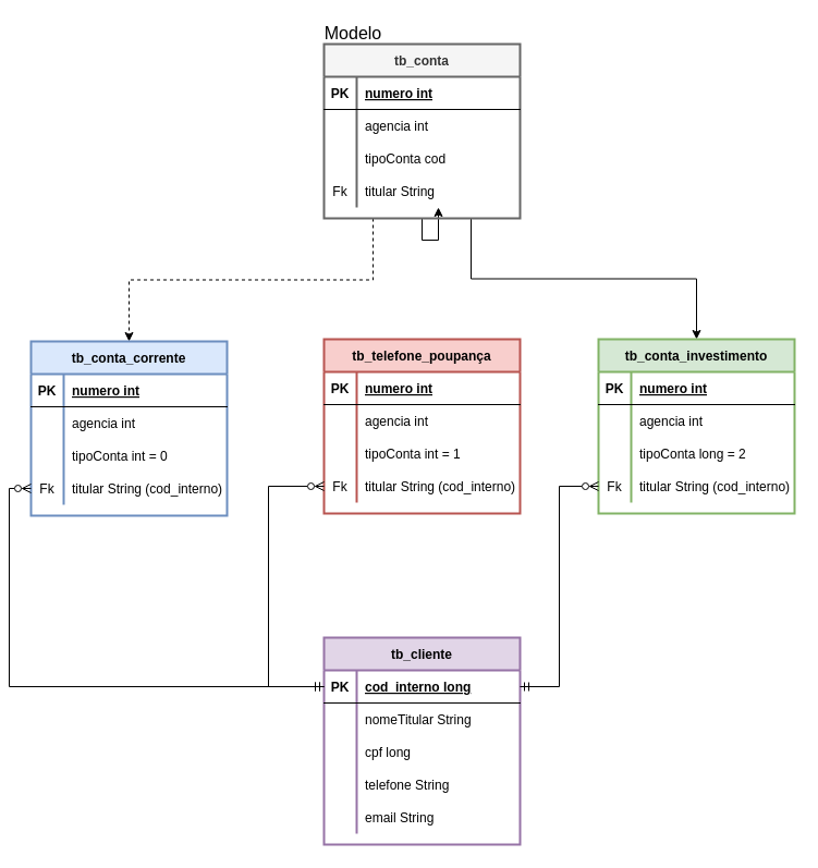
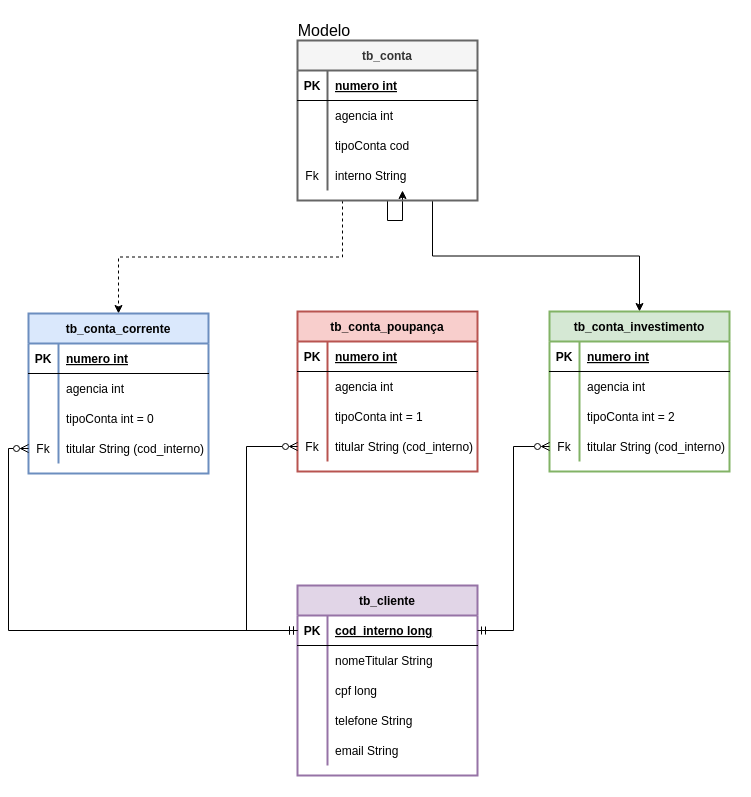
  <mxCell id="0" />
  <mxCell id="1" parent="0" />
  <mxCell id="2" style="edgeStyle=orthogonalEdgeStyle;rounded=0;orthogonalLoop=1;jettySize=auto;html=1;exitX=0.5;exitY=1;exitDx=0;exitDy=0;" edge="1" parent="1" source="5" target="17"><mxGeometry relative="1" as="geometry" /></mxCell>
  <mxCell id="3" style="edgeStyle=orthogonalEdgeStyle;rounded=0;orthogonalLoop=1;jettySize=auto;html=1;exitX=0.75;exitY=1;exitDx=0;exitDy=0;entryX=0.5;entryY=0;entryDx=0;entryDy=0;" edge="1" parent="1" source="5" target="60"><mxGeometry relative="1" as="geometry" /></mxCell>
  <mxCell id="4" style="edgeStyle=orthogonalEdgeStyle;rounded=0;orthogonalLoop=1;jettySize=auto;html=1;exitX=0.25;exitY=1;exitDx=0;exitDy=0;entryX=0.5;entryY=0;entryDx=0;entryDy=0;dashed=1;" edge="1" parent="1" source="5" target="34"><mxGeometry relative="1" as="geometry" /></mxCell>
  <mxCell id="5" value="tb_conta" style="shape=table;startSize=30;container=1;collapsible=1;childLayout=tableLayout;fixedRows=1;rowLines=0;fontStyle=1;align=center;resizeLast=1;fillColor=#f5f5f5;strokeColor=#666666;fontColor=#333333;strokeWidth=2;" vertex="1" parent="1"><mxGeometry x="289" y="40" width="180" height="160" as="geometry" /></mxCell>
  <mxCell id="6" value="" style="shape=partialRectangle;collapsible=0;dropTarget=0;pointerEvents=0;fillColor=none;top=0;left=0;bottom=1;right=0;points=[[0,0.5],[1,0.5]];portConstraint=eastwest;" vertex="1" parent="5"><mxGeometry y="30" width="180" height="30" as="geometry" /></mxCell>
  <mxCell id="7" value="PK" style="shape=partialRectangle;connectable=0;fillColor=none;top=0;left=0;bottom=0;right=0;fontStyle=1;overflow=hidden;" vertex="1" parent="6"><mxGeometry width="30" height="30" as="geometry"><mxRectangle width="30" height="30" as="alternateBounds" /></mxGeometry></mxCell>
  <mxCell id="8" value="numero int" style="shape=partialRectangle;connectable=0;fillColor=none;top=0;left=0;bottom=0;right=0;align=left;spacingLeft=6;fontStyle=5;overflow=hidden;" vertex="1" parent="6"><mxGeometry x="30" width="150" height="30" as="geometry"><mxRectangle width="150" height="30" as="alternateBounds" /></mxGeometry></mxCell>
  <mxCell id="9" value="" style="shape=partialRectangle;collapsible=0;dropTarget=0;pointerEvents=0;fillColor=none;top=0;left=0;bottom=0;right=0;points=[[0,0.5],[1,0.5]];portConstraint=eastwest;" vertex="1" parent="5"><mxGeometry y="60" width="180" height="30" as="geometry" /></mxCell>
  <mxCell id="10" value="" style="shape=partialRectangle;connectable=0;fillColor=none;top=0;left=0;bottom=0;right=0;editable=1;overflow=hidden;" vertex="1" parent="9"><mxGeometry width="30" height="30" as="geometry"><mxRectangle width="30" height="30" as="alternateBounds" /></mxGeometry></mxCell>
  <mxCell id="11" value="agencia int" style="shape=partialRectangle;connectable=0;fillColor=none;top=0;left=0;bottom=0;right=0;align=left;spacingLeft=6;overflow=hidden;" vertex="1" parent="9"><mxGeometry x="30" width="150" height="30" as="geometry"><mxRectangle width="150" height="30" as="alternateBounds" /></mxGeometry></mxCell>
  <mxCell id="12" value="" style="shape=partialRectangle;collapsible=0;dropTarget=0;pointerEvents=0;fillColor=none;top=0;left=0;bottom=0;right=0;points=[[0,0.5],[1,0.5]];portConstraint=eastwest;" vertex="1" parent="5"><mxGeometry y="90" width="180" height="30" as="geometry" /></mxCell>
  <mxCell id="13" value="" style="shape=partialRectangle;connectable=0;fillColor=none;top=0;left=0;bottom=0;right=0;editable=1;overflow=hidden;" vertex="1" parent="12"><mxGeometry width="30" height="30" as="geometry"><mxRectangle width="30" height="30" as="alternateBounds" /></mxGeometry></mxCell>
  <mxCell id="14" value="tipoConta cod" style="shape=partialRectangle;connectable=0;fillColor=none;top=0;left=0;bottom=0;right=0;align=left;spacingLeft=6;overflow=hidden;" vertex="1" parent="12"><mxGeometry x="30" width="150" height="30" as="geometry"><mxRectangle width="150" height="30" as="alternateBounds" /></mxGeometry></mxCell>
  <mxCell id="15" value="" style="shape=partialRectangle;collapsible=0;dropTarget=0;pointerEvents=0;fillColor=none;top=0;left=0;bottom=0;right=0;points=[[0,0.5],[1,0.5]];portConstraint=eastwest;" vertex="1" parent="5"><mxGeometry y="120" width="180" height="30" as="geometry" /></mxCell>
  <mxCell id="16" value="Fk" style="shape=partialRectangle;connectable=0;fillColor=none;top=0;left=0;bottom=0;right=0;editable=1;overflow=hidden;" vertex="1" parent="15"><mxGeometry width="30" height="30" as="geometry"><mxRectangle width="30" height="30" as="alternateBounds" /></mxGeometry></mxCell>
- <mxCell id="17" value="titular String" style="shape=partialRectangle;connectable=0;fillColor=none;top=0;left=0;bottom=0;right=0;align=left;spacingLeft=6;overflow=hidden;" vertex="1" parent="15"><mxGeometry x="30" width="150" height="30" as="geometry"><mxRectangle width="150" height="30" as="alternateBounds" /></mxGeometry></mxCell>
+ <mxCell id="17" value="interno String" style="shape=partialRectangle;connectable=0;fillColor=none;top=0;left=0;bottom=0;right=0;align=left;spacingLeft=6;overflow=hidden;" vertex="1" parent="15"><mxGeometry x="30" width="150" height="30" as="geometry"><mxRectangle width="150" height="30" as="alternateBounds" /></mxGeometry></mxCell>
  <mxCell id="18" value="tb_cliente" style="shape=table;startSize=30;container=1;collapsible=1;childLayout=tableLayout;fixedRows=1;rowLines=0;fontStyle=1;align=center;resizeLast=1;fillColor=#e1d5e7;strokeColor=#9673a6;strokeWidth=2;" vertex="1" parent="1"><mxGeometry x="289" y="585" width="180" height="190" as="geometry" /></mxCell>
  <mxCell id="19" value="" style="shape=partialRectangle;collapsible=0;dropTarget=0;pointerEvents=0;fillColor=none;top=0;left=0;bottom=1;right=0;points=[[0,0.5],[1,0.5]];portConstraint=eastwest;" vertex="1" parent="18"><mxGeometry y="30" width="180" height="30" as="geometry" /></mxCell>
  <mxCell id="20" value="PK" style="shape=partialRectangle;connectable=0;fillColor=none;top=0;left=0;bottom=0;right=0;fontStyle=1;overflow=hidden;" vertex="1" parent="19"><mxGeometry width="30" height="30" as="geometry"><mxRectangle width="30" height="30" as="alternateBounds" /></mxGeometry></mxCell>
  <mxCell id="21" value="cod_interno long" style="shape=partialRectangle;connectable=0;fillColor=none;top=0;left=0;bottom=0;right=0;align=left;spacingLeft=6;fontStyle=5;overflow=hidden;" vertex="1" parent="19"><mxGeometry x="30" width="150" height="30" as="geometry"><mxRectangle width="150" height="30" as="alternateBounds" /></mxGeometry></mxCell>
  <mxCell id="22" value="" style="shape=partialRectangle;collapsible=0;dropTarget=0;pointerEvents=0;fillColor=none;top=0;left=0;bottom=0;right=0;points=[[0,0.5],[1,0.5]];portConstraint=eastwest;" vertex="1" parent="18"><mxGeometry y="60" width="180" height="30" as="geometry" /></mxCell>
  <mxCell id="23" value="" style="shape=partialRectangle;connectable=0;fillColor=none;top=0;left=0;bottom=0;right=0;editable=1;overflow=hidden;" vertex="1" parent="22"><mxGeometry width="30" height="30" as="geometry"><mxRectangle width="30" height="30" as="alternateBounds" /></mxGeometry></mxCell>
  <mxCell id="24" value="nomeTitular String" style="shape=partialRectangle;connectable=0;fillColor=none;top=0;left=0;bottom=0;right=0;align=left;spacingLeft=6;overflow=hidden;" vertex="1" parent="22"><mxGeometry x="30" width="150" height="30" as="geometry"><mxRectangle width="150" height="30" as="alternateBounds" /></mxGeometry></mxCell>
  <mxCell id="25" value="" style="shape=partialRectangle;collapsible=0;dropTarget=0;pointerEvents=0;fillColor=none;top=0;left=0;bottom=0;right=0;points=[[0,0.5],[1,0.5]];portConstraint=eastwest;" vertex="1" parent="18"><mxGeometry y="90" width="180" height="30" as="geometry" /></mxCell>
  <mxCell id="26" value="" style="shape=partialRectangle;connectable=0;fillColor=none;top=0;left=0;bottom=0;right=0;editable=1;overflow=hidden;" vertex="1" parent="25"><mxGeometry width="30" height="30" as="geometry"><mxRectangle width="30" height="30" as="alternateBounds" /></mxGeometry></mxCell>
  <mxCell id="27" value="cpf long" style="shape=partialRectangle;connectable=0;fillColor=none;top=0;left=0;bottom=0;right=0;align=left;spacingLeft=6;overflow=hidden;" vertex="1" parent="25"><mxGeometry x="30" width="150" height="30" as="geometry"><mxRectangle width="150" height="30" as="alternateBounds" /></mxGeometry></mxCell>
  <mxCell id="28" value="" style="shape=partialRectangle;collapsible=0;dropTarget=0;pointerEvents=0;fillColor=none;top=0;left=0;bottom=0;right=0;points=[[0,0.5],[1,0.5]];portConstraint=eastwest;" vertex="1" parent="18"><mxGeometry y="120" width="180" height="30" as="geometry" /></mxCell>
  <mxCell id="29" value="" style="shape=partialRectangle;connectable=0;fillColor=none;top=0;left=0;bottom=0;right=0;editable=1;overflow=hidden;" vertex="1" parent="28"><mxGeometry width="30" height="30" as="geometry"><mxRectangle width="30" height="30" as="alternateBounds" /></mxGeometry></mxCell>
  <mxCell id="30" value="telefone String" style="shape=partialRectangle;connectable=0;fillColor=none;top=0;left=0;bottom=0;right=0;align=left;spacingLeft=6;overflow=hidden;" vertex="1" parent="28"><mxGeometry x="30" width="150" height="30" as="geometry"><mxRectangle width="150" height="30" as="alternateBounds" /></mxGeometry></mxCell>
  <mxCell id="31" style="shape=partialRectangle;collapsible=0;dropTarget=0;pointerEvents=0;fillColor=none;top=0;left=0;bottom=0;right=0;points=[[0,0.5],[1,0.5]];portConstraint=eastwest;" vertex="1" parent="18"><mxGeometry y="150" width="180" height="30" as="geometry" /></mxCell>
  <mxCell id="32" style="shape=partialRectangle;connectable=0;fillColor=none;top=0;left=0;bottom=0;right=0;editable=1;overflow=hidden;" vertex="1" parent="31"><mxGeometry width="30" height="30" as="geometry"><mxRectangle width="30" height="30" as="alternateBounds" /></mxGeometry></mxCell>
  <mxCell id="33" value="email String" style="shape=partialRectangle;connectable=0;fillColor=none;top=0;left=0;bottom=0;right=0;align=left;spacingLeft=6;overflow=hidden;" vertex="1" parent="31"><mxGeometry x="30" width="150" height="30" as="geometry"><mxRectangle width="150" height="30" as="alternateBounds" /></mxGeometry></mxCell>
  <mxCell id="34" value="tb_conta_corrente" style="shape=table;startSize=30;container=1;collapsible=1;childLayout=tableLayout;fixedRows=1;rowLines=0;fontStyle=1;align=center;resizeLast=1;fillColor=#dae8fc;strokeColor=#6c8ebf;strokeWidth=2;" vertex="1" parent="1"><mxGeometry x="20" y="313" width="180" height="160" as="geometry" /></mxCell>
  <mxCell id="35" value="" style="shape=partialRectangle;collapsible=0;dropTarget=0;pointerEvents=0;fillColor=none;top=0;left=0;bottom=1;right=0;points=[[0,0.5],[1,0.5]];portConstraint=eastwest;" vertex="1" parent="34"><mxGeometry y="30" width="180" height="30" as="geometry" /></mxCell>
  <mxCell id="36" value="PK" style="shape=partialRectangle;connectable=0;fillColor=none;top=0;left=0;bottom=0;right=0;fontStyle=1;overflow=hidden;" vertex="1" parent="35"><mxGeometry width="30" height="30" as="geometry"><mxRectangle width="30" height="30" as="alternateBounds" /></mxGeometry></mxCell>
  <mxCell id="37" value="numero int" style="shape=partialRectangle;connectable=0;fillColor=none;top=0;left=0;bottom=0;right=0;align=left;spacingLeft=6;fontStyle=5;overflow=hidden;" vertex="1" parent="35"><mxGeometry x="30" width="150" height="30" as="geometry"><mxRectangle width="150" height="30" as="alternateBounds" /></mxGeometry></mxCell>
  <mxCell id="38" value="" style="shape=partialRectangle;collapsible=0;dropTarget=0;pointerEvents=0;fillColor=none;top=0;left=0;bottom=0;right=0;points=[[0,0.5],[1,0.5]];portConstraint=eastwest;" vertex="1" parent="34"><mxGeometry y="60" width="180" height="30" as="geometry" /></mxCell>
  <mxCell id="39" value="" style="shape=partialRectangle;connectable=0;fillColor=none;top=0;left=0;bottom=0;right=0;editable=1;overflow=hidden;" vertex="1" parent="38"><mxGeometry width="30" height="30" as="geometry"><mxRectangle width="30" height="30" as="alternateBounds" /></mxGeometry></mxCell>
  <mxCell id="40" value="agencia int" style="shape=partialRectangle;connectable=0;fillColor=none;top=0;left=0;bottom=0;right=0;align=left;spacingLeft=6;overflow=hidden;" vertex="1" parent="38"><mxGeometry x="30" width="150" height="30" as="geometry"><mxRectangle width="150" height="30" as="alternateBounds" /></mxGeometry></mxCell>
  <mxCell id="41" value="" style="shape=partialRectangle;collapsible=0;dropTarget=0;pointerEvents=0;fillColor=none;top=0;left=0;bottom=0;right=0;points=[[0,0.5],[1,0.5]];portConstraint=eastwest;" vertex="1" parent="34"><mxGeometry y="90" width="180" height="30" as="geometry" /></mxCell>
  <mxCell id="42" value="" style="shape=partialRectangle;connectable=0;fillColor=none;top=0;left=0;bottom=0;right=0;editable=1;overflow=hidden;" vertex="1" parent="41"><mxGeometry width="30" height="30" as="geometry"><mxRectangle width="30" height="30" as="alternateBounds" /></mxGeometry></mxCell>
  <mxCell id="43" value="tipoConta int = 0" style="shape=partialRectangle;connectable=0;fillColor=none;top=0;left=0;bottom=0;right=0;align=left;spacingLeft=6;overflow=hidden;" vertex="1" parent="41"><mxGeometry x="30" width="150" height="30" as="geometry"><mxRectangle width="150" height="30" as="alternateBounds" /></mxGeometry></mxCell>
  <mxCell id="44" value="" style="shape=partialRectangle;collapsible=0;dropTarget=0;pointerEvents=0;fillColor=none;top=0;left=0;bottom=0;right=0;points=[[0,0.5],[1,0.5]];portConstraint=eastwest;" vertex="1" parent="34"><mxGeometry y="120" width="180" height="30" as="geometry" /></mxCell>
  <mxCell id="45" value="Fk" style="shape=partialRectangle;connectable=0;fillColor=none;top=0;left=0;bottom=0;right=0;editable=1;overflow=hidden;" vertex="1" parent="44"><mxGeometry width="30" height="30" as="geometry"><mxRectangle width="30" height="30" as="alternateBounds" /></mxGeometry></mxCell>
  <mxCell id="46" value="titular String (cod_interno)" style="shape=partialRectangle;connectable=0;fillColor=none;top=0;left=0;bottom=0;right=0;align=left;spacingLeft=6;overflow=hidden;" vertex="1" parent="44"><mxGeometry x="30" width="150" height="30" as="geometry"><mxRectangle width="150" height="30" as="alternateBounds" /></mxGeometry></mxCell>
- <mxCell id="47" value="tb_telefone_poupança" style="shape=table;startSize=30;container=1;collapsible=1;childLayout=tableLayout;fixedRows=1;rowLines=0;fontStyle=1;align=center;resizeLast=1;fillColor=#f8cecc;strokeColor=#b85450;strokeWidth=2;" vertex="1" parent="1"><mxGeometry x="289" y="311" width="180" height="160" as="geometry" /></mxCell>
+ <mxCell id="47" value="tb_conta_poupança" style="shape=table;startSize=30;container=1;collapsible=1;childLayout=tableLayout;fixedRows=1;rowLines=0;fontStyle=1;align=center;resizeLast=1;fillColor=#f8cecc;strokeColor=#b85450;strokeWidth=2;" vertex="1" parent="1"><mxGeometry x="289" y="311" width="180" height="160" as="geometry" /></mxCell>
  <mxCell id="48" value="" style="shape=partialRectangle;collapsible=0;dropTarget=0;pointerEvents=0;fillColor=none;top=0;left=0;bottom=1;right=0;points=[[0,0.5],[1,0.5]];portConstraint=eastwest;" vertex="1" parent="47"><mxGeometry y="30" width="180" height="30" as="geometry" /></mxCell>
  <mxCell id="49" value="PK" style="shape=partialRectangle;connectable=0;fillColor=none;top=0;left=0;bottom=0;right=0;fontStyle=1;overflow=hidden;" vertex="1" parent="48"><mxGeometry width="30" height="30" as="geometry"><mxRectangle width="30" height="30" as="alternateBounds" /></mxGeometry></mxCell>
  <mxCell id="50" value="numero int" style="shape=partialRectangle;connectable=0;fillColor=none;top=0;left=0;bottom=0;right=0;align=left;spacingLeft=6;fontStyle=5;overflow=hidden;" vertex="1" parent="48"><mxGeometry x="30" width="150" height="30" as="geometry"><mxRectangle width="150" height="30" as="alternateBounds" /></mxGeometry></mxCell>
  <mxCell id="51" value="" style="shape=partialRectangle;collapsible=0;dropTarget=0;pointerEvents=0;fillColor=none;top=0;left=0;bottom=0;right=0;points=[[0,0.5],[1,0.5]];portConstraint=eastwest;" vertex="1" parent="47"><mxGeometry y="60" width="180" height="30" as="geometry" /></mxCell>
  <mxCell id="52" value="" style="shape=partialRectangle;connectable=0;fillColor=none;top=0;left=0;bottom=0;right=0;editable=1;overflow=hidden;" vertex="1" parent="51"><mxGeometry width="30" height="30" as="geometry"><mxRectangle width="30" height="30" as="alternateBounds" /></mxGeometry></mxCell>
  <mxCell id="53" value="agencia int" style="shape=partialRectangle;connectable=0;fillColor=none;top=0;left=0;bottom=0;right=0;align=left;spacingLeft=6;overflow=hidden;" vertex="1" parent="51"><mxGeometry x="30" width="150" height="30" as="geometry"><mxRectangle width="150" height="30" as="alternateBounds" /></mxGeometry></mxCell>
  <mxCell id="54" value="" style="shape=partialRectangle;collapsible=0;dropTarget=0;pointerEvents=0;fillColor=none;top=0;left=0;bottom=0;right=0;points=[[0,0.5],[1,0.5]];portConstraint=eastwest;" vertex="1" parent="47"><mxGeometry y="90" width="180" height="30" as="geometry" /></mxCell>
  <mxCell id="55" value="" style="shape=partialRectangle;connectable=0;fillColor=none;top=0;left=0;bottom=0;right=0;editable=1;overflow=hidden;" vertex="1" parent="54"><mxGeometry width="30" height="30" as="geometry"><mxRectangle width="30" height="30" as="alternateBounds" /></mxGeometry></mxCell>
  <mxCell id="56" value="tipoConta int = 1" style="shape=partialRectangle;connectable=0;fillColor=none;top=0;left=0;bottom=0;right=0;align=left;spacingLeft=6;overflow=hidden;" vertex="1" parent="54"><mxGeometry x="30" width="150" height="30" as="geometry"><mxRectangle width="150" height="30" as="alternateBounds" /></mxGeometry></mxCell>
  <mxCell id="57" value="" style="shape=partialRectangle;collapsible=0;dropTarget=0;pointerEvents=0;fillColor=none;top=0;left=0;bottom=0;right=0;points=[[0,0.5],[1,0.5]];portConstraint=eastwest;" vertex="1" parent="47"><mxGeometry y="120" width="180" height="30" as="geometry" /></mxCell>
  <mxCell id="58" value="Fk" style="shape=partialRectangle;connectable=0;fillColor=none;top=0;left=0;bottom=0;right=0;editable=1;overflow=hidden;" vertex="1" parent="57"><mxGeometry width="30" height="30" as="geometry"><mxRectangle width="30" height="30" as="alternateBounds" /></mxGeometry></mxCell>
  <mxCell id="59" value="titular String (cod_interno)" style="shape=partialRectangle;connectable=0;fillColor=none;top=0;left=0;bottom=0;right=0;align=left;spacingLeft=6;overflow=hidden;" vertex="1" parent="57"><mxGeometry x="30" width="150" height="30" as="geometry"><mxRectangle width="150" height="30" as="alternateBounds" /></mxGeometry></mxCell>
  <mxCell id="60" value="tb_conta_investimento" style="shape=table;startSize=30;container=1;collapsible=1;childLayout=tableLayout;fixedRows=1;rowLines=0;fontStyle=1;align=center;resizeLast=1;fillColor=#d5e8d4;strokeColor=#82b366;strokeWidth=2;" vertex="1" parent="1"><mxGeometry x="541" y="311" width="180" height="160" as="geometry" /></mxCell>
  <mxCell id="61" value="" style="shape=partialRectangle;collapsible=0;dropTarget=0;pointerEvents=0;fillColor=none;top=0;left=0;bottom=1;right=0;points=[[0,0.5],[1,0.5]];portConstraint=eastwest;" vertex="1" parent="60"><mxGeometry y="30" width="180" height="30" as="geometry" /></mxCell>
  <mxCell id="62" value="PK" style="shape=partialRectangle;connectable=0;fillColor=none;top=0;left=0;bottom=0;right=0;fontStyle=1;overflow=hidden;" vertex="1" parent="61"><mxGeometry width="30" height="30" as="geometry"><mxRectangle width="30" height="30" as="alternateBounds" /></mxGeometry></mxCell>
  <mxCell id="63" value="numero int" style="shape=partialRectangle;connectable=0;fillColor=none;top=0;left=0;bottom=0;right=0;align=left;spacingLeft=6;fontStyle=5;overflow=hidden;" vertex="1" parent="61"><mxGeometry x="30" width="150" height="30" as="geometry"><mxRectangle width="150" height="30" as="alternateBounds" /></mxGeometry></mxCell>
  <mxCell id="64" value="" style="shape=partialRectangle;collapsible=0;dropTarget=0;pointerEvents=0;fillColor=none;top=0;left=0;bottom=0;right=0;points=[[0,0.5],[1,0.5]];portConstraint=eastwest;" vertex="1" parent="60"><mxGeometry y="60" width="180" height="30" as="geometry" /></mxCell>
  <mxCell id="65" value="" style="shape=partialRectangle;connectable=0;fillColor=none;top=0;left=0;bottom=0;right=0;editable=1;overflow=hidden;" vertex="1" parent="64"><mxGeometry width="30" height="30" as="geometry"><mxRectangle width="30" height="30" as="alternateBounds" /></mxGeometry></mxCell>
  <mxCell id="66" value="agencia int" style="shape=partialRectangle;connectable=0;fillColor=none;top=0;left=0;bottom=0;right=0;align=left;spacingLeft=6;overflow=hidden;" vertex="1" parent="64"><mxGeometry x="30" width="150" height="30" as="geometry"><mxRectangle width="150" height="30" as="alternateBounds" /></mxGeometry></mxCell>
  <mxCell id="67" value="" style="shape=partialRectangle;collapsible=0;dropTarget=0;pointerEvents=0;fillColor=none;top=0;left=0;bottom=0;right=0;points=[[0,0.5],[1,0.5]];portConstraint=eastwest;" vertex="1" parent="60"><mxGeometry y="90" width="180" height="30" as="geometry" /></mxCell>
  <mxCell id="68" value="" style="shape=partialRectangle;connectable=0;fillColor=none;top=0;left=0;bottom=0;right=0;editable=1;overflow=hidden;" vertex="1" parent="67"><mxGeometry width="30" height="30" as="geometry"><mxRectangle width="30" height="30" as="alternateBounds" /></mxGeometry></mxCell>
- <mxCell id="69" value="tipoConta long = 2" style="shape=partialRectangle;connectable=0;fillColor=none;top=0;left=0;bottom=0;right=0;align=left;spacingLeft=6;overflow=hidden;" vertex="1" parent="67"><mxGeometry x="30" width="150" height="30" as="geometry"><mxRectangle width="150" height="30" as="alternateBounds" /></mxGeometry></mxCell>
+ <mxCell id="69" value="tipoConta int = 2" style="shape=partialRectangle;connectable=0;fillColor=none;top=0;left=0;bottom=0;right=0;align=left;spacingLeft=6;overflow=hidden;" vertex="1" parent="67"><mxGeometry x="30" width="150" height="30" as="geometry"><mxRectangle width="150" height="30" as="alternateBounds" /></mxGeometry></mxCell>
  <mxCell id="70" value="" style="shape=partialRectangle;collapsible=0;dropTarget=0;pointerEvents=0;fillColor=none;top=0;left=0;bottom=0;right=0;points=[[0,0.5],[1,0.5]];portConstraint=eastwest;" vertex="1" parent="60"><mxGeometry y="120" width="180" height="30" as="geometry" /></mxCell>
  <mxCell id="71" value="Fk" style="shape=partialRectangle;connectable=0;fillColor=none;top=0;left=0;bottom=0;right=0;editable=1;overflow=hidden;" vertex="1" parent="70"><mxGeometry width="30" height="30" as="geometry"><mxRectangle width="30" height="30" as="alternateBounds" /></mxGeometry></mxCell>
  <mxCell id="72" value="titular String (cod_interno)" style="shape=partialRectangle;connectable=0;fillColor=none;top=0;left=0;bottom=0;right=0;align=left;spacingLeft=6;overflow=hidden;" vertex="1" parent="70"><mxGeometry x="30" width="150" height="30" as="geometry"><mxRectangle width="150" height="30" as="alternateBounds" /></mxGeometry></mxCell>
  <mxCell id="73" value="Modelo" style="text;html=1;strokeColor=none;fillColor=none;align=center;verticalAlign=middle;whiteSpace=wrap;rounded=0;fontSize=16;fontStyle=0" vertex="1" parent="1"><mxGeometry x="296" y="20" width="40" height="20" as="geometry" /></mxCell>
  <mxCell id="74" style="edgeStyle=orthogonalEdgeStyle;rounded=0;orthogonalLoop=1;jettySize=auto;html=1;exitX=0;exitY=0.5;exitDx=0;exitDy=0;entryX=0;entryY=0.5;entryDx=0;entryDy=0;fontSize=16;endArrow=ERzeroToMany;endFill=0;startArrow=ERmandOne;startFill=0;" edge="1" parent="1" source="19" target="44"><mxGeometry relative="1" as="geometry" /></mxCell>
  <mxCell id="75" style="edgeStyle=orthogonalEdgeStyle;rounded=0;orthogonalLoop=1;jettySize=auto;html=1;exitX=0;exitY=0.5;exitDx=0;exitDy=0;entryX=0;entryY=0.5;entryDx=0;entryDy=0;fontSize=16;startArrow=ERmandOne;startFill=0;endArrow=ERzeroToMany;endFill=0;" edge="1" parent="1" source="19" target="57"><mxGeometry relative="1" as="geometry"><Array as="points"><mxPoint x="238" y="630" /><mxPoint x="238" y="446" /></Array></mxGeometry></mxCell>
  <mxCell id="76" style="edgeStyle=orthogonalEdgeStyle;rounded=0;orthogonalLoop=1;jettySize=auto;html=1;exitX=1;exitY=0.5;exitDx=0;exitDy=0;entryX=0;entryY=0.5;entryDx=0;entryDy=0;fontSize=16;startArrow=ERmandOne;startFill=0;endArrow=ERzeroToMany;endFill=0;" edge="1" parent="1" source="19" target="70"><mxGeometry relative="1" as="geometry" /></mxCell>
